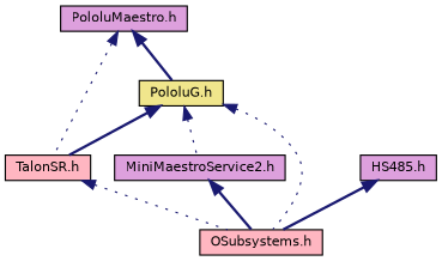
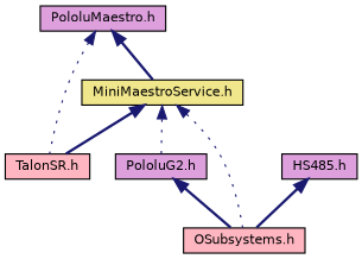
  digraph {
    node [color=black fillcolor=plum fontname=Helvetica fontsize=10 shape=record style=filled]
    edge [color=midnightblue dir=back fontname=Helvetica fontsize=10 labelfontname=Helvetica labelfontsize=10 style=bold]
    n1 [fontcolor=black height=0.2 label="PololuMaestro.h" width=0.4]
-   n2 [fillcolor=khaki height=0.2 label="PololuG.h" width=0.4]
+   n2 [fillcolor=khaki height=0.2 label="MiniMaestroService.h" width=0.4]
    n3 [fillcolor=lightpink height=0.2 label="TalonSR.h" width=0.4]
-   n4 [height=0.2 label="MiniMaestroService2.h" width=0.4]
+   n4 [height=0.2 label="PololuG2.h" width=0.4]
    n5 [fillcolor=lightpink height=0.2 label="OSubsystems.h" width=0.4]
    n6 [height=0.2 label="HS485.h" width=0.4]
    n1 -> n2
    n1 -> n3 [style=dotted]
    n2 -> n3
    n2 -> n4 [style=dotted]
    n2 -> n5 [style=dotted]
-   n3 -> n5 [style=dotted]
    n4 -> n5
    n6 -> n5
  }
